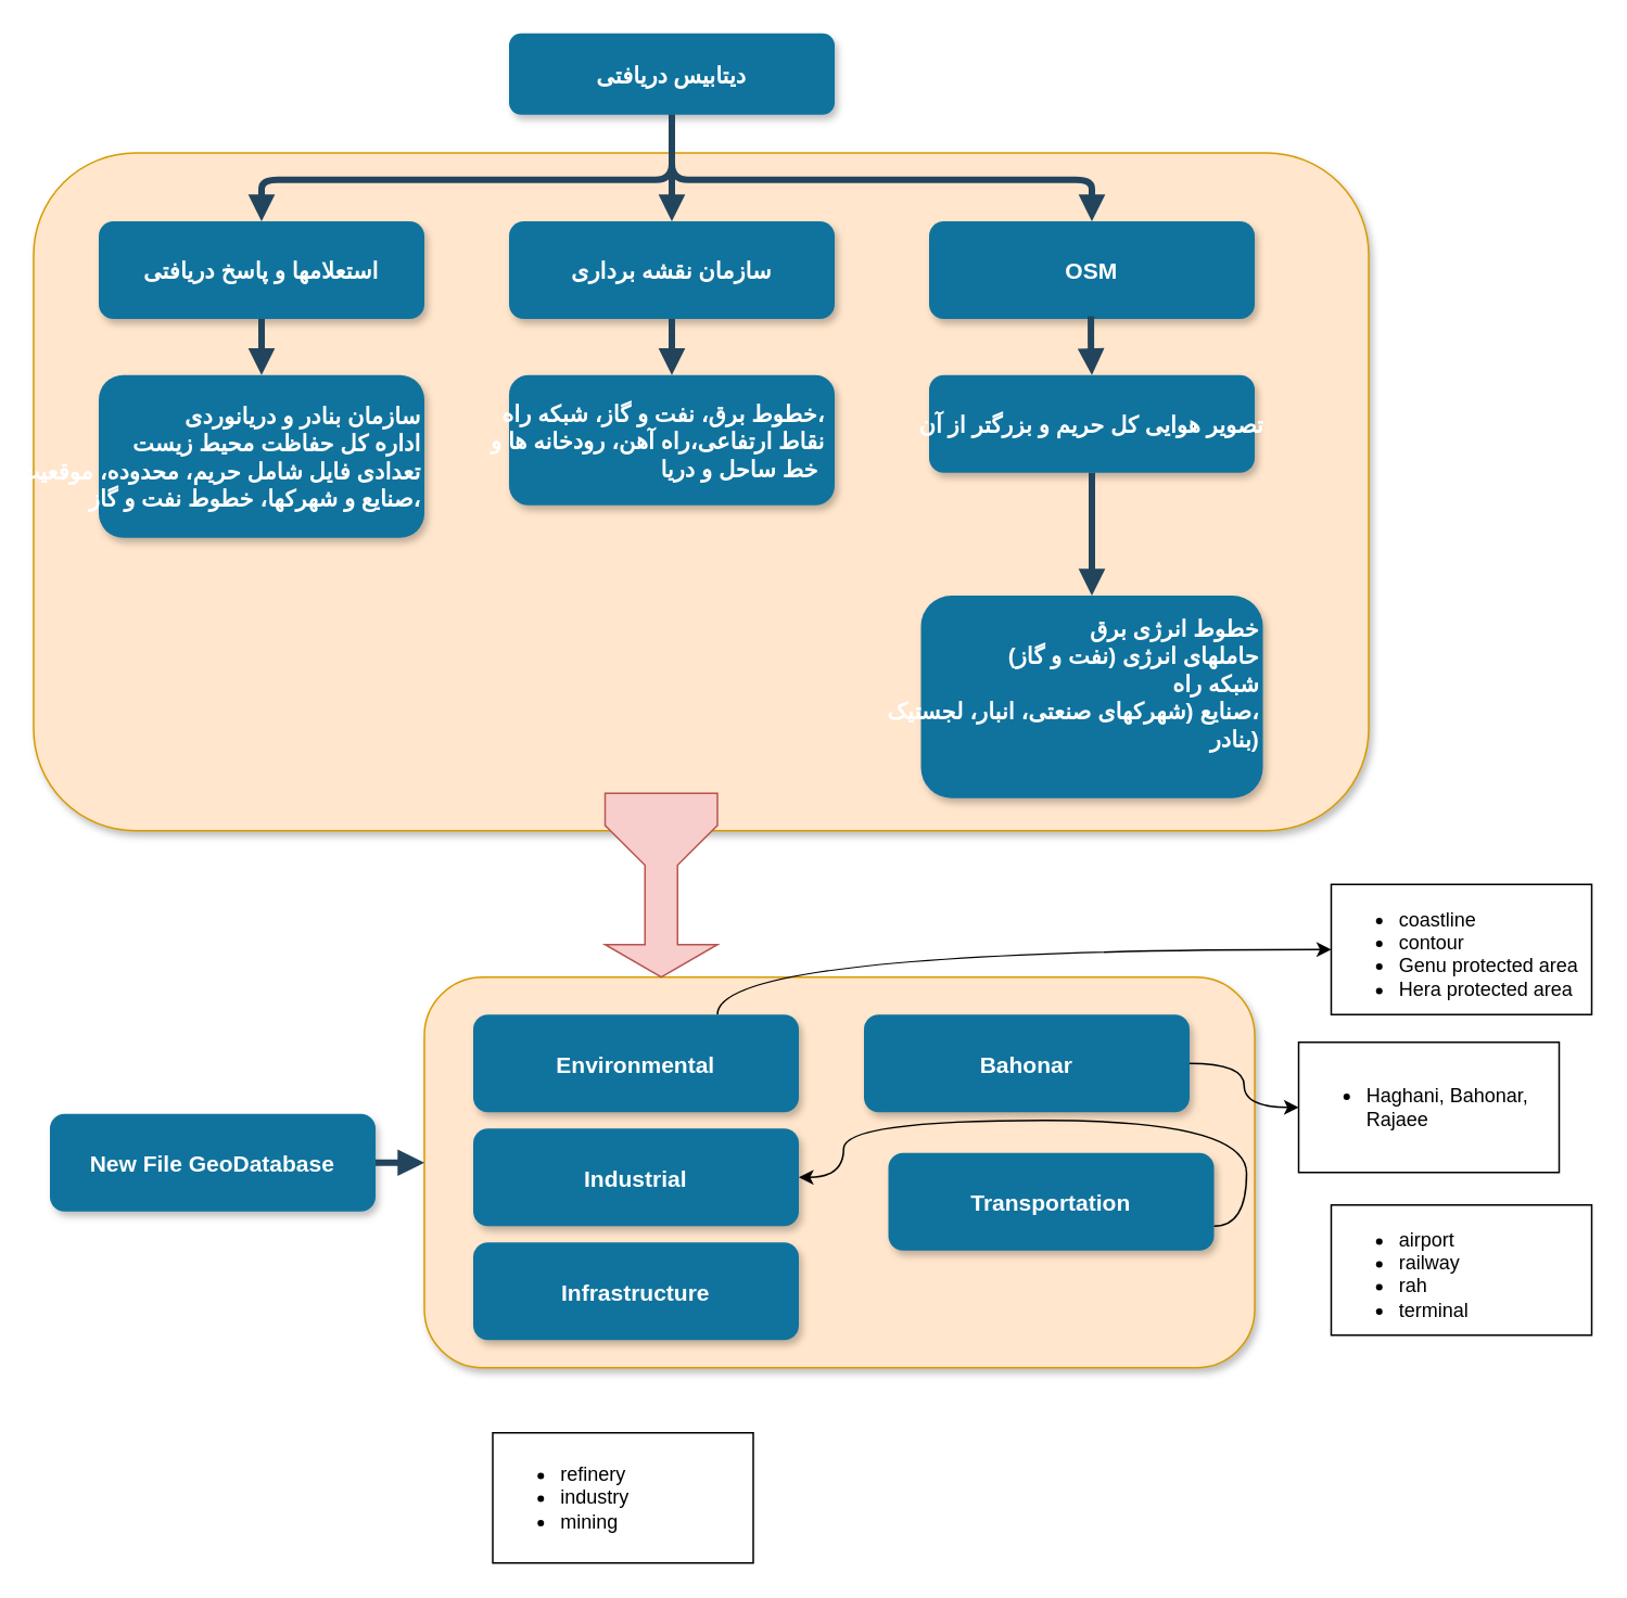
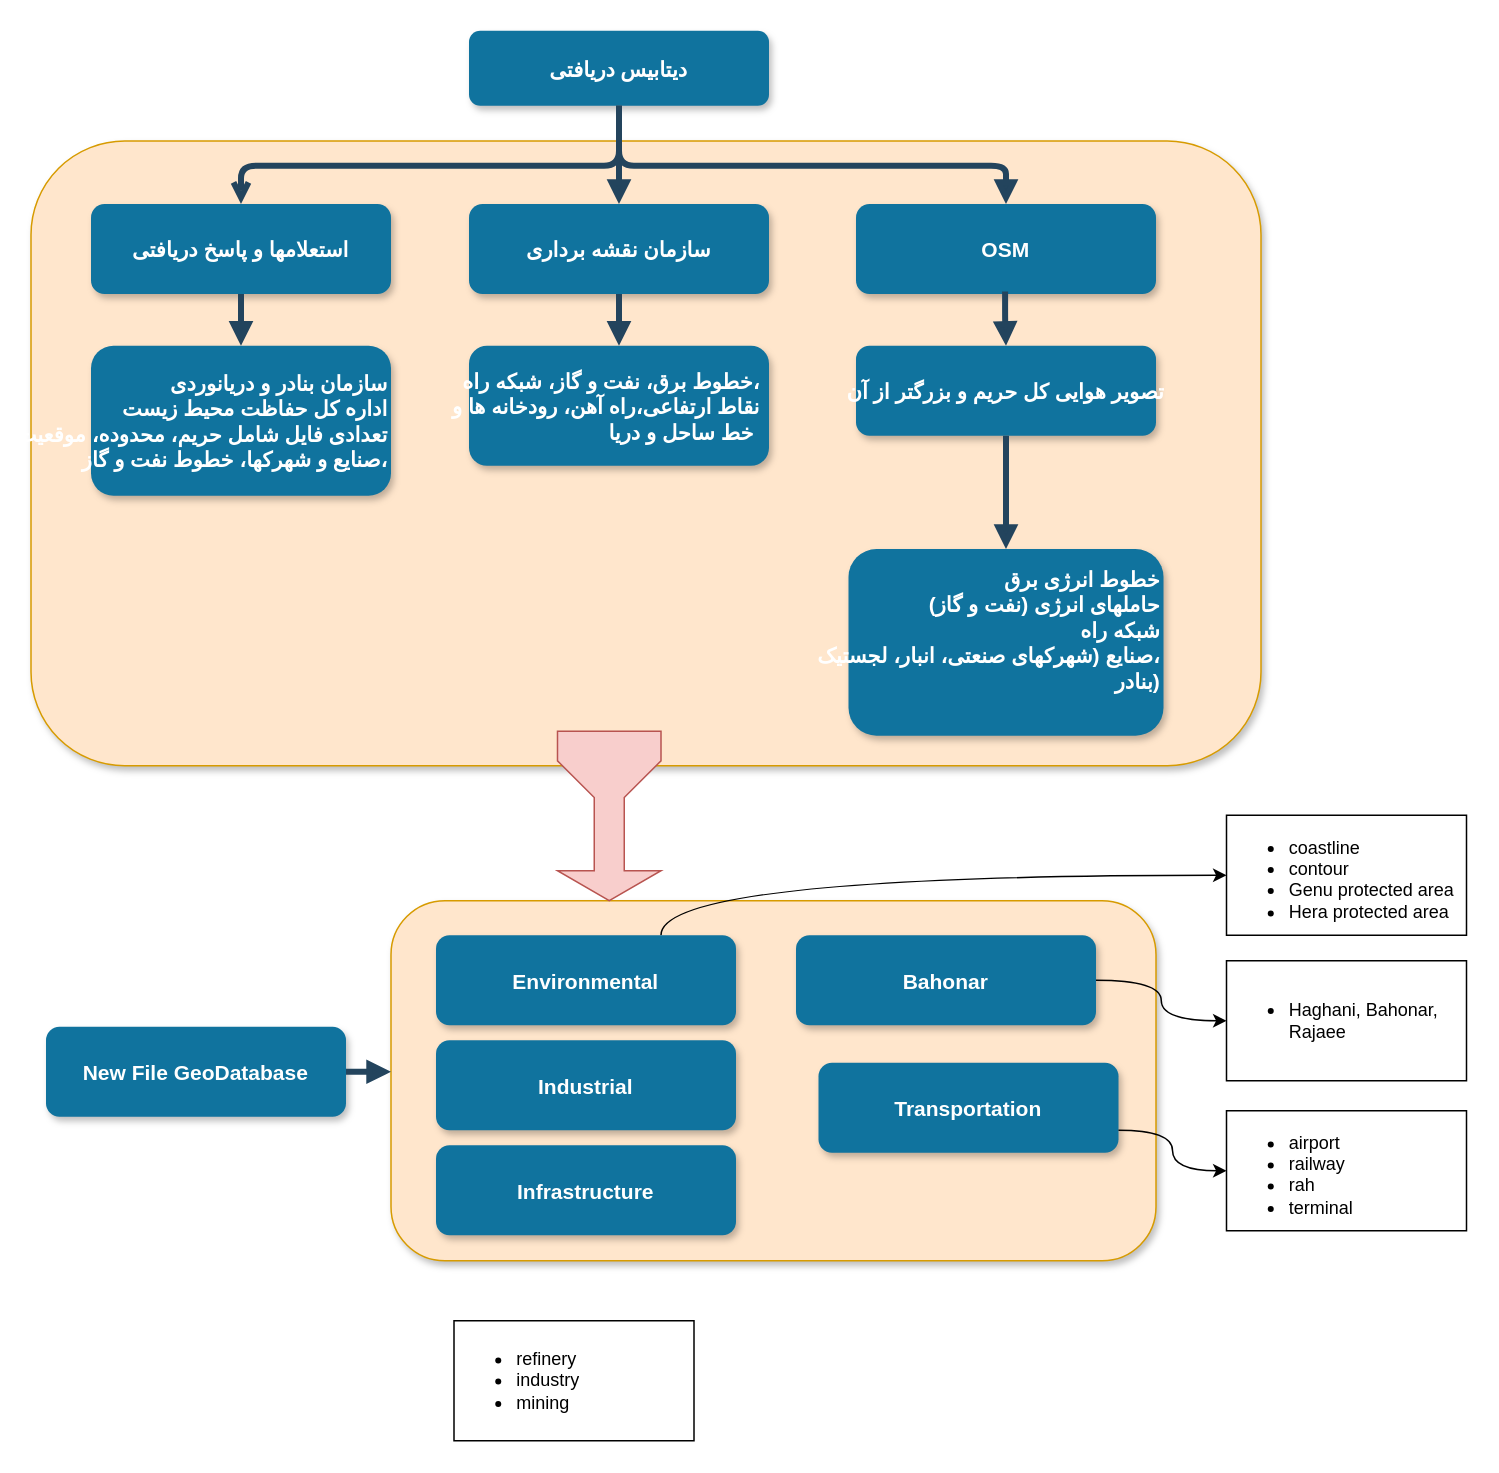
  <mxCell id="0" />
  <mxCell id="1" parent="0" />
  <mxCell id="2" value="" style="rounded=1;fillColor=#ffe6cc;strokeColor=#d79b00;shadow=1;fontStyle=1;fontSize=14;" vertex="1" parent="1"><mxGeometry x="260" y="600" width="510" height="240" as="geometry" /></mxCell>
  <mxCell id="3" value="" style="rounded=1;fillColor=#ffe6cc;strokeColor=#d79b00;shadow=1;fontStyle=1;fontSize=14;" parent="1" vertex="1"><mxGeometry x="20" y="93.5" width="820" height="416.5" as="geometry" /></mxCell>
  <mxCell id="4" value="دیتابیس دریافتی" style="rounded=1;fillColor=#10739E;strokeColor=none;shadow=1;gradientColor=none;fontStyle=1;fontColor=#FFFFFF;fontSize=14;fontFamily=Garamond;" parent="1" vertex="1"><mxGeometry x="312" y="20" width="200" height="50" as="geometry" /></mxCell>
  <mxCell id="5" value="سازمان نقشه برداری" style="rounded=1;fillColor=#10739E;strokeColor=none;shadow=1;gradientColor=none;fontStyle=1;fontColor=#FFFFFF;fontSize=14;" parent="1" vertex="1"><mxGeometry x="312" y="135.5" width="200" height="60" as="geometry" /></mxCell>
  <mxCell id="6" value="OSM" style="rounded=1;fillColor=#10739E;strokeColor=none;shadow=1;gradientColor=none;fontStyle=1;fontColor=#FFFFFF;fontSize=14;" parent="1" vertex="1"><mxGeometry x="570" y="135.5" width="200" height="60" as="geometry" /></mxCell>
  <mxCell id="7" value="سازمان بنادر و دریانوردی&#10;اداره کل حفاظت محیط زیست&#10;تعدادی فایل شامل حریم، محدوده، موقعیت &#10;صنایع و شهرکها، خطوط نفت و گاز،" style="rounded=1;fillColor=#10739E;strokeColor=none;shadow=1;gradientColor=none;fontStyle=1;fontColor=#FFFFFF;fontSize=14;align=right;" parent="1" vertex="1"><mxGeometry x="60" y="230" width="200" height="100" as="geometry" /></mxCell>
  <mxCell id="8" value="خطوط برق، نفت و گاز، شبکه راه، &#10;نقاط ارتفاعی،راه آهن، رودخانه ها و &#10;خط ساحل و دریا  " style="rounded=1;fillColor=#10739E;strokeColor=none;shadow=1;gradientColor=none;fontStyle=1;fontColor=#FFFFFF;fontSize=14;align=right;" parent="1" vertex="1"><mxGeometry x="312" y="230" width="200" height="80" as="geometry" /></mxCell>
  <mxCell id="9" value="New File GeoDatabase" style="rounded=1;fillColor=#10739E;strokeColor=none;shadow=1;gradientColor=none;fontStyle=1;fontColor=#FFFFFF;fontSize=14;" parent="1" vertex="1"><mxGeometry x="30" y="684" width="200" height="60" as="geometry" /></mxCell>
  <mxCell id="10" style="edgeStyle=orthogonalEdgeStyle;rounded=0;orthogonalLoop=1;jettySize=auto;html=1;exitX=0.75;exitY=0;exitDx=0;exitDy=0;entryX=0;entryY=0.5;entryDx=0;entryDy=0;curved=1;" edge="1" parent="1" source="11" target="27"><mxGeometry relative="1" as="geometry" /></mxCell>
  <mxCell id="11" value="Environmental" style="rounded=1;fillColor=#10739E;strokeColor=none;shadow=1;gradientColor=none;fontStyle=1;fontColor=#FFFFFF;fontSize=14;" parent="1" vertex="1"><mxGeometry x="290" y="623" width="200" height="60" as="geometry" /></mxCell>
  <mxCell id="12" value="Industrial" style="rounded=1;fillColor=#10739E;strokeColor=none;shadow=1;gradientColor=none;fontStyle=1;fontColor=#FFFFFF;fontSize=14;" parent="1" vertex="1"><mxGeometry x="290" y="693" width="200" height="60" as="geometry" /></mxCell>
  <mxCell id="13" value="تصویر هوایی کل حریم و بزرگتر از آن" style="rounded=1;fillColor=#10739E;strokeColor=none;shadow=1;gradientColor=none;fontStyle=1;fontColor=#FFFFFF;fontSize=14;" parent="1" vertex="1"><mxGeometry x="570" y="230" width="200" height="60" as="geometry" /></mxCell>
  <mxCell id="14" value="خطوط انرژی برق&#10;حاملهای انرژی (نفت و گاز)&#10;شبکه راه&#10;صنایع (شهرکهای صنعتی، انبار، لجستیک،&#10; بنادر)&#10;" style="rounded=1;fillColor=#10739E;strokeColor=none;shadow=1;gradientColor=none;fontStyle=1;fontColor=#FFFFFF;fontSize=14;align=right;" parent="1" vertex="1"><mxGeometry x="565" y="365.5" width="210" height="124.5" as="geometry" /></mxCell>
  <mxCell id="15" value="Infrastructure" style="rounded=1;fillColor=#10739E;strokeColor=none;shadow=1;gradientColor=none;fontStyle=1;fontColor=#FFFFFF;fontSize=14;" parent="1" vertex="1"><mxGeometry x="290" y="763" width="200" height="60" as="geometry" /></mxCell>
  <mxCell id="16" value="Bahonar" style="rounded=1;fillColor=#10739E;strokeColor=none;shadow=1;gradientColor=none;fontStyle=1;fontColor=#FFFFFF;fontSize=14;" parent="1" vertex="1"><mxGeometry x="530" y="623" width="200" height="60" as="geometry" /></mxCell>
  <mxCell id="17" value="" style="edgeStyle=elbowEdgeStyle;elbow=vertical;strokeWidth=4;endArrow=block;endFill=1;fontStyle=1;strokeColor=#23445D;exitX=0.5;exitY=1;exitDx=0;exitDy=0;" parent="1" source="4" target="5" edge="1"><mxGeometry x="22" y="165.5" width="100" height="100" as="geometry"><mxPoint x="542" y="85.5" as="sourcePoint" /><mxPoint x="-108" y="-154.5" as="targetPoint" /></mxGeometry></mxCell>
  <mxCell id="18" value="" style="edgeStyle=elbowEdgeStyle;elbow=vertical;strokeWidth=4;endArrow=block;endFill=1;fontStyle=1;strokeColor=#23445D;entryX=0.5;entryY=0;entryDx=0;entryDy=0;exitX=0.5;exitY=1;exitDx=0;exitDy=0;" parent="1" source="5" target="8" edge="1"><mxGeometry x="62" y="175.5" width="100" height="100" as="geometry"><mxPoint x="411.66" y="195.5" as="sourcePoint" /><mxPoint x="411.66" y="225.5" as="targetPoint" /></mxGeometry></mxCell>
  <mxCell id="19" value="" style="edgeStyle=elbowEdgeStyle;elbow=vertical;strokeWidth=4;endArrow=block;endFill=1;fontStyle=1;strokeColor=#23445D;" parent="1" edge="1" target="2"><mxGeometry x="62" y="195.5" width="100" height="100" as="geometry"><mxPoint x="230" y="714" as="sourcePoint" /><mxPoint x="260" y="735" as="targetPoint" /><Array as="points"><mxPoint x="250" y="714" /></Array></mxGeometry></mxCell>
  <mxCell id="20" value="" style="edgeStyle=elbowEdgeStyle;elbow=vertical;strokeWidth=4;endArrow=block;endFill=1;fontStyle=1;strokeColor=#23445D;" parent="1" source="13" target="14" edge="1"><mxGeometry x="72" y="165.5" width="100" height="100" as="geometry"><mxPoint x="-158" y="-54.5" as="sourcePoint" /><mxPoint x="-58" y="-154.5" as="targetPoint" /></mxGeometry></mxCell>
  <mxCell id="21" value="" style="edgeStyle=orthogonalEdgeStyle;elbow=vertical;strokeWidth=4;endArrow=block;endFill=1;fontStyle=1;strokeColor=#23445D;exitX=0.5;exitY=1;exitDx=0;exitDy=0;" parent="1" source="4" target="6" edge="1"><mxGeometry x="22" y="165.5" width="100" height="100" as="geometry"><mxPoint x="542" y="85.5" as="sourcePoint" /><mxPoint x="-108" y="-154.5" as="targetPoint" /><Array as="points"><mxPoint x="412" y="110" /><mxPoint x="670" y="110" /></Array></mxGeometry></mxCell>
  <mxCell id="22" value="" style="edgeStyle=elbowEdgeStyle;elbow=vertical;strokeWidth=4;endArrow=block;endFill=1;fontStyle=1;strokeColor=#23445D;entryX=0.5;entryY=0;entryDx=0;entryDy=0;exitX=0.497;exitY=0.972;exitDx=0;exitDy=0;exitPerimeter=0;" parent="1" source="6" target="13" edge="1"><mxGeometry x="72" y="165.5" width="100" height="100" as="geometry"><mxPoint x="669.66" y="195.5" as="sourcePoint" /><mxPoint x="670" y="220" as="targetPoint" /></mxGeometry></mxCell>
  <mxCell id="23" value="استعلامها و پاسخ دریافتی" style="rounded=1;fillColor=#10739E;strokeColor=none;shadow=1;gradientColor=none;fontStyle=1;fontColor=#FFFFFF;fontSize=14;" parent="1" vertex="1"><mxGeometry x="60" y="135.5" width="200" height="60" as="geometry" /></mxCell>
- <mxCell id="24" value="" style="edgeStyle=elbowEdgeStyle;elbow=vertical;strokeWidth=4;endArrow=block;endFill=1;fontStyle=1;strokeColor=#23445D;exitX=0.5;exitY=1;exitDx=0;exitDy=0;entryX=0.5;entryY=0;entryDx=0;entryDy=0;" parent="1" source="4" target="23" edge="1"><mxGeometry x="22" y="165.5" width="100" height="100" as="geometry"><mxPoint x="540" y="80" as="sourcePoint" /><mxPoint x="140" y="135" as="targetPoint" /><Array as="points"><mxPoint x="340" y="110" /></Array></mxGeometry></mxCell>
+ <mxCell id="24" value="" style="edgeStyle=elbowEdgeStyle;elbow=vertical;strokeWidth=4;endArrow=open;endFill=1;fontStyle=1;strokeColor=#23445D;exitX=0.5;exitY=1;exitDx=0;exitDy=0;entryX=0.5;entryY=0;entryDx=0;entryDy=0;" parent="1" source="4" target="23" edge="1"><mxGeometry x="22" y="165.5" width="100" height="100" as="geometry"><mxPoint x="540" y="80" as="sourcePoint" /><mxPoint x="140" y="135" as="targetPoint" /><Array as="points"><mxPoint x="340" y="110" /></Array></mxGeometry></mxCell>
  <mxCell id="25" value="" style="edgeStyle=elbowEdgeStyle;elbow=vertical;strokeWidth=4;endArrow=block;endFill=1;fontStyle=1;strokeColor=#23445D;exitX=0.5;exitY=1;exitDx=0;exitDy=0;entryX=0.5;entryY=0;entryDx=0;entryDy=0;" parent="1" source="23" target="7" edge="1"><mxGeometry x="62" y="165.5" width="100" height="100" as="geometry"><mxPoint x="162" y="330" as="sourcePoint" /><mxPoint x="162" y="396" as="targetPoint" /></mxGeometry></mxCell>
  <mxCell id="26" value="" style="html=1;shadow=0;dashed=0;align=center;verticalAlign=middle;shape=mxgraph.arrows2.tailedArrow;dy1=10;dx1=20;notch=0;arrowHead=24.5;dx2=19.71;dy2=34.5;rotation=90;fillStyle=solid;fillColor=#f8cecc;strokeColor=#b85450;" vertex="1" parent="1"><mxGeometry x="349" y="509" width="113" height="69" as="geometry" /></mxCell>
  <mxCell id="27" value="&lt;ul&gt;&lt;li&gt;&lt;span style=&quot;background-color: initial;&quot;&gt;coastline&lt;/span&gt;&lt;/li&gt;&lt;li&gt;contour&lt;/li&gt;&lt;li&gt;Genu protected area&lt;/li&gt;&lt;li&gt;Hera protected area&lt;/li&gt;&lt;/ul&gt;" style="text;html=1;whiteSpace=wrap;verticalAlign=middle;overflow=hidden;strokeColor=default;" vertex="1" parent="1"><mxGeometry x="817" y="543" width="160" height="80" as="geometry" /></mxCell>
  <mxCell id="28" value="&lt;ul&gt;&lt;li&gt;&lt;span style=&quot;background-color: initial;&quot;&gt;refinery&lt;/span&gt;&lt;/li&gt;&lt;li&gt;industry&lt;/li&gt;&lt;li&gt;mining&lt;/li&gt;&lt;/ul&gt;" style="text;html=1;whiteSpace=wrap;verticalAlign=middle;overflow=hidden;strokeColor=default;" vertex="1" parent="1"><mxGeometry x="302" y="880" width="160" height="80" as="geometry" /></mxCell>
  <mxCell id="29" value="Transportation" style="rounded=1;fillColor=#10739E;strokeColor=none;shadow=1;gradientColor=none;fontStyle=1;fontColor=#FFFFFF;fontSize=14;" parent="1" vertex="1"><mxGeometry x="545" y="708" width="200" height="60" as="geometry" /></mxCell>
- <mxCell id="30" value="&lt;ul&gt;&lt;li&gt;Haghani, Bahonar, Rajaee&lt;/li&gt;&lt;/ul&gt;" style="text;html=1;whiteSpace=wrap;verticalAlign=middle;overflow=hidden;strokeColor=default;" vertex="1" parent="1"><mxGeometry x="797" y="640" width="160" height="80" as="geometry" /></mxCell>
+ <mxCell id="30" value="&lt;ul&gt;&lt;li&gt;Haghani, Bahonar, Rajaee&lt;/li&gt;&lt;/ul&gt;" style="text;html=1;whiteSpace=wrap;verticalAlign=middle;overflow=hidden;strokeColor=default;" vertex="1" parent="1"><mxGeometry x="817" y="640" width="160" height="80" as="geometry" /></mxCell>
  <mxCell id="31" style="edgeStyle=orthogonalEdgeStyle;rounded=0;orthogonalLoop=1;jettySize=auto;html=1;exitX=1;exitY=0.5;exitDx=0;exitDy=0;entryX=0;entryY=0.5;entryDx=0;entryDy=0;curved=1;" edge="1" target="30" parent="1" source="16"><mxGeometry relative="1" as="geometry"><mxPoint x="720" y="670" as="sourcePoint" /></mxGeometry></mxCell>
  <mxCell id="32" value="&lt;ul&gt;&lt;li&gt;airport&lt;/li&gt;&lt;li&gt;railway&lt;/li&gt;&lt;li&gt;rah&lt;/li&gt;&lt;li&gt;terminal&lt;/li&gt;&lt;/ul&gt;" style="text;html=1;whiteSpace=wrap;verticalAlign=middle;overflow=hidden;strokeColor=default;" vertex="1" parent="1"><mxGeometry x="817" y="740" width="160" height="80" as="geometry" /></mxCell>
- <mxCell id="33" style="edgeStyle=orthogonalEdgeStyle;rounded=0;orthogonalLoop=1;jettySize=auto;html=1;exitX=1;exitY=0.75;exitDx=0;exitDy=0;curved=1;" edge="1" target="12" parent="1" source="29"><mxGeometry relative="1" as="geometry"><mxPoint x="730" y="753" as="sourcePoint" /></mxGeometry></mxCell>
+ <mxCell id="33" style="edgeStyle=orthogonalEdgeStyle;rounded=0;orthogonalLoop=1;jettySize=auto;html=1;exitX=1;exitY=0.75;exitDx=0;exitDy=0;entryX=0;entryY=0.5;entryDx=0;entryDy=0;curved=1;" edge="1" target="32" parent="1" source="29"><mxGeometry relative="1" as="geometry"><mxPoint x="730" y="753" as="sourcePoint" /></mxGeometry></mxCell>
